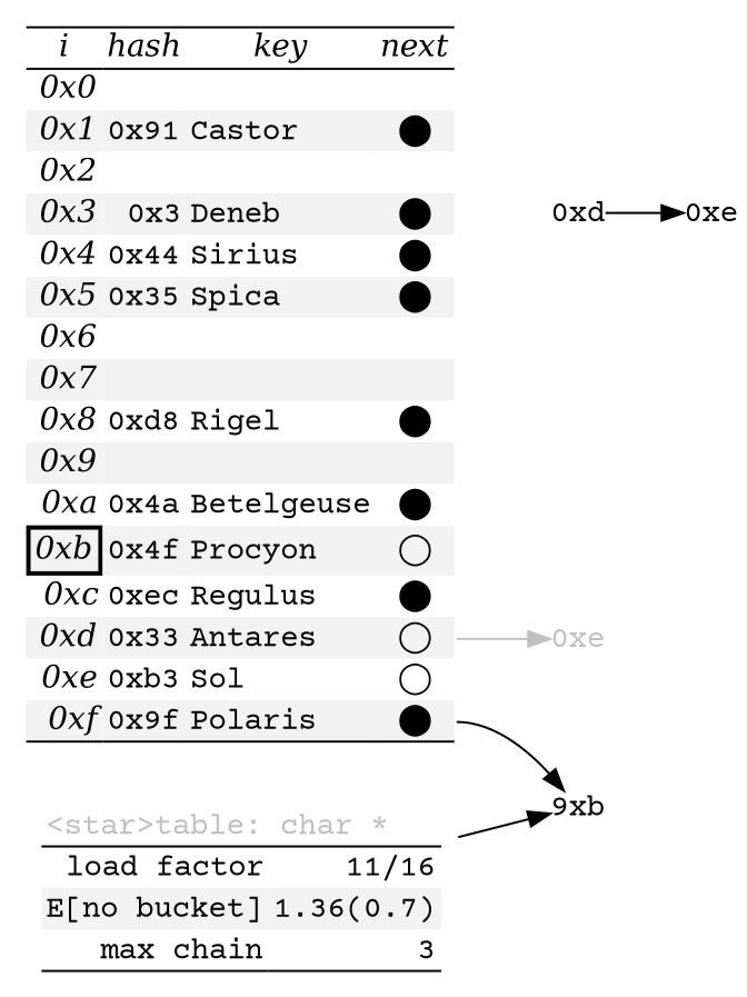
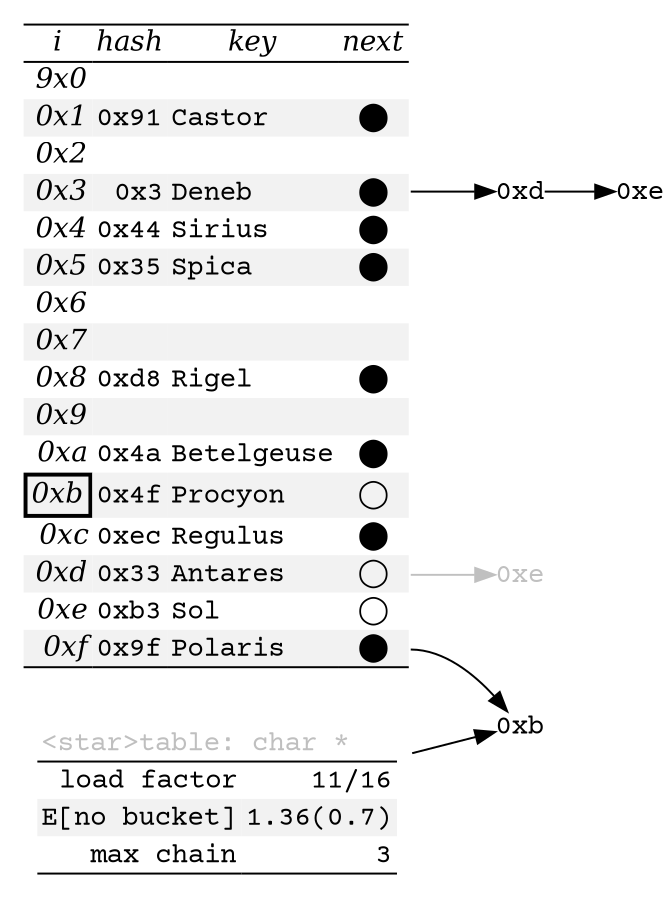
  digraph {
    fontname="Courier Prime"
    rankdir=LR
    node [fontname="Courier Prime" shape=plain fillcolor=none]
    edge [fontname="Courier Prime"]
    n1 [label=< <table border="0" cellspacing="0"> 	<tr><td colspan="2" align="left"><font color="Gray75">&lt;star&gt;table: char *</font></td></tr> 	<hr/> 	<tr> 		<td border="0" align="right">load factor</td> 		<td border="0" align="right">11/16</td> 	</tr> 	<tr> 		<td border="0" align="right" bgcolor="Gray95">E[no bucket]</td> 		<td border="0" align="right" bgcolor="Gray95">1.36(0.7)</td> 	</tr> 	<tr> 		<td border="0" align="right">max chain</td> 		<td border="0" align="right">3</td> 	</tr> 	<hr/> 	<tr><td></td></tr> </table>> shape=none fillcolor=""]
-   n2 [label=< <table border="0" cellspacing="0"> 	<tr><td colspan="4"></td></tr> 	<hr/> 	<tr> 		<td border="0"><font face="Times-Italic">i</font></td> 		<td border="0"><font face="Times-Italic">hash</font></td> 		<td border="0"><font face="Times-Italic">key</font></td> 		<td border="0"><font face="Times-Italic">next</font></td> 	</tr> 	<hr/> 	<tr> 		<td align="right"><font face="Times-Italic">0x0</font></td> 		<td></td><td></td><td></td> 	</tr> 	<tr> 		<td align="right" bgcolor="Gray95"><font face="Times-Italic">0x1</font></td> 		<td align="right" bgcolor="Gray95">0x91</td> 		<td align="left" bgcolor="Gray95">Castor</td> 		<td port="1" bgcolor="Gray95">⬤</td> 	</tr> 	<tr> 		<td align="right"><font face="Times-Italic">0x2</font></td> 		<td></td><td></td><td></td> 	</tr> 	<tr> 		<td align="right" bgcolor="Gray95"><font face="Times-Italic">0x3</font></td> 		<td align="right" bgcolor="Gray95">0x3</td> 		<td align="left" bgcolor="Gray95">Deneb</td> 		<td port="3" bgcolor="Gray95">⬤</td> 	</tr> 	<tr> 		<td align="right"><font face="Times-Italic">0x4</font></td> 		<td align="right">0x44</td> 		<td align="left">Sirius</td> 		<td port="4">⬤</td> 	</tr> 	<tr> 		<td align="right" bgcolor="Gray95"><font face="Times-Italic">0x5</font></td> 		<td align="right" bgcolor="Gray95">0x35</td> 		<td align="left" bgcolor="Gray95">Spica</td> 		<td port="5" bgcolor="Gray95">⬤</td> 	</tr> 	<tr> 		<td align="right"><font face="Times-Italic">0x6</font></td> 		<td></td><td></td><td></td> 	</tr> 	<tr> 		<td align="right" bgcolor="Gray95"><font face="Times-Italic">0x7</font></td> 		<td bgcolor="Gray95"></td><td bgcolor="Gray95"></td><td bgcolor="Gray95"></td> 	</tr> 	<tr> 		<td align="right"><font face="Times-Italic">0x8</font></td> 		<td align="right">0xd8</td> 		<td align="left">Rigel</td> 		<td port="8">⬤</td> 	</tr> 	<tr> 		<td align="right" bgcolor="Gray95"><font face="Times-Italic">0x9</font></td> 		<td bgcolor="Gray95"></td><td bgcolor="Gray95"></td><td bgcolor="Gray95"></td> 	</tr> 	<tr> 		<td align="right"><font face="Times-Italic">0xa</font></td> 		<td align="right">0x4a</td> 		<td align="left">Betelgeuse</td> 		<td port="10">⬤</td> 	</tr> 	<tr> 		<td align="right" border="2" bgcolor="Gray95"><font face="Times-Italic">0xb</font></td> 		<td align="right" bgcolor="Gray95">0x4f</td> 		<td align="left" bgcolor="Gray95">Procyon</td> 		<td port="11" bgcolor="Gray95">◯</td> 	</tr> 	<tr> 		<td align="right"><font face="Times-Italic">0xc</font></td> 		<td align="right">0xec</td> 		<td align="left">Regulus</td> 		<td port="12">⬤</td> 	</tr> 	<tr> 		<td align="right" bgcolor="Gray95"><font face="Times-Italic">0xd</font></td> 		<td align="right" bgcolor="Gray95">0x33</td> 		<td align="left" bgcolor="Gray95">Antares</td> 		<td port="13" bgcolor="Gray95">◯</td> 	</tr> 	<tr> 		<td align="right"><font face="Times-Italic">0xe</font></td> 		<td align="right">0xb3</td> 		<td align="left">Sol</td> 		<td port="14">◯</td> 	</tr> 	<tr> 		<td align="right" bgcolor="Gray95"><font face="Times-Italic">0xf</font></td> 		<td align="right" bgcolor="Gray95">0x9f</td> 		<td align="left" bgcolor="Gray95">Polaris</td> 		<td port="15" bgcolor="Gray95">⬤</td> 	</tr> 	<hr/> 	<tr><td colspan="4"></td></tr> </table>> shape=none fillcolor=""]
-   n3 [label="9xb"]
+   n2 [label=< <table border="0" cellspacing="0"> 	<tr><td colspan="4"></td></tr> 	<hr/> 	<tr> 		<td border="0"><font face="Times-Italic">i</font></td> 		<td border="0"><font face="Times-Italic">hash</font></td> 		<td border="0"><font face="Times-Italic">key</font></td> 		<td border="0"><font face="Times-Italic">next</font></td> 	</tr> 	<hr/> 	<tr> 		<td align="right"><font face="Times-Italic">9x0</font></td> 		<td></td><td></td><td></td> 	</tr> 	<tr> 		<td align="right" bgcolor="Gray95"><font face="Times-Italic">0x1</font></td> 		<td align="right" bgcolor="Gray95">0x91</td> 		<td align="left" bgcolor="Gray95">Castor</td> 		<td port="1" bgcolor="Gray95">⬤</td> 	</tr> 	<tr> 		<td align="right"><font face="Times-Italic">0x2</font></td> 		<td></td><td></td><td></td> 	</tr> 	<tr> 		<td align="right" bgcolor="Gray95"><font face="Times-Italic">0x3</font></td> 		<td align="right" bgcolor="Gray95">0x3</td> 		<td align="left" bgcolor="Gray95">Deneb</td> 		<td port="3" bgcolor="Gray95">⬤</td> 	</tr> 	<tr> 		<td align="right"><font face="Times-Italic">0x4</font></td> 		<td align="right">0x44</td> 		<td align="left">Sirius</td> 		<td port="4">⬤</td> 	</tr> 	<tr> 		<td align="right" bgcolor="Gray95"><font face="Times-Italic">0x5</font></td> 		<td align="right" bgcolor="Gray95">0x35</td> 		<td align="left" bgcolor="Gray95">Spica</td> 		<td port="5" bgcolor="Gray95">⬤</td> 	</tr> 	<tr> 		<td align="right"><font face="Times-Italic">0x6</font></td> 		<td></td><td></td><td></td> 	</tr> 	<tr> 		<td align="right" bgcolor="Gray95"><font face="Times-Italic">0x7</font></td> 		<td bgcolor="Gray95"></td><td bgcolor="Gray95"></td><td bgcolor="Gray95"></td> 	</tr> 	<tr> 		<td align="right"><font face="Times-Italic">0x8</font></td> 		<td align="right">0xd8</td> 		<td align="left">Rigel</td> 		<td port="8">⬤</td> 	</tr> 	<tr> 		<td align="right" bgcolor="Gray95"><font face="Times-Italic">0x9</font></td> 		<td bgcolor="Gray95"></td><td bgcolor="Gray95"></td><td bgcolor="Gray95"></td> 	</tr> 	<tr> 		<td align="right"><font face="Times-Italic">0xa</font></td> 		<td align="right">0x4a</td> 		<td align="left">Betelgeuse</td> 		<td port="10">⬤</td> 	</tr> 	<tr> 		<td align="right" border="2" bgcolor="Gray95"><font face="Times-Italic">0xb</font></td> 		<td align="right" bgcolor="Gray95">0x4f</td> 		<td align="left" bgcolor="Gray95">Procyon</td> 		<td port="11" bgcolor="Gray95">◯</td> 	</tr> 	<tr> 		<td align="right"><font face="Times-Italic">0xc</font></td> 		<td align="right">0xec</td> 		<td align="left">Regulus</td> 		<td port="12">⬤</td> 	</tr> 	<tr> 		<td align="right" bgcolor="Gray95"><font face="Times-Italic">0xd</font></td> 		<td align="right" bgcolor="Gray95">0x33</td> 		<td align="left" bgcolor="Gray95">Antares</td> 		<td port="13" bgcolor="Gray95">◯</td> 	</tr> 	<tr> 		<td align="right"><font face="Times-Italic">0xe</font></td> 		<td align="right">0xb3</td> 		<td align="left">Sol</td> 		<td port="14">◯</td> 	</tr> 	<tr> 		<td align="right" bgcolor="Gray95"><font face="Times-Italic">0xf</font></td> 		<td align="right" bgcolor="Gray95">0x9f</td> 		<td align="left" bgcolor="Gray95">Polaris</td> 		<td port="15" bgcolor="Gray95">⬤</td> 	</tr> 	<hr/> 	<tr><td colspan="4"></td></tr> </table>> shape=none fillcolor=""]
+   n3 [label="0xb"]
    n4 [label="0xd"]
    n5 [fontcolor=Gray label="0xe"]
    n6 [label="0xe"]
    subgraph sub_1 {
      rank=same
      n1
      n2
    }
    n1 -> n3
    n2 -> n3 [tailclip=false tailport=15]
+   n2 -> n4 [tailclip=false tailport=3]
    n2 -> n5 [color=Gray tailport=13]
    n4 -> n6
  }
